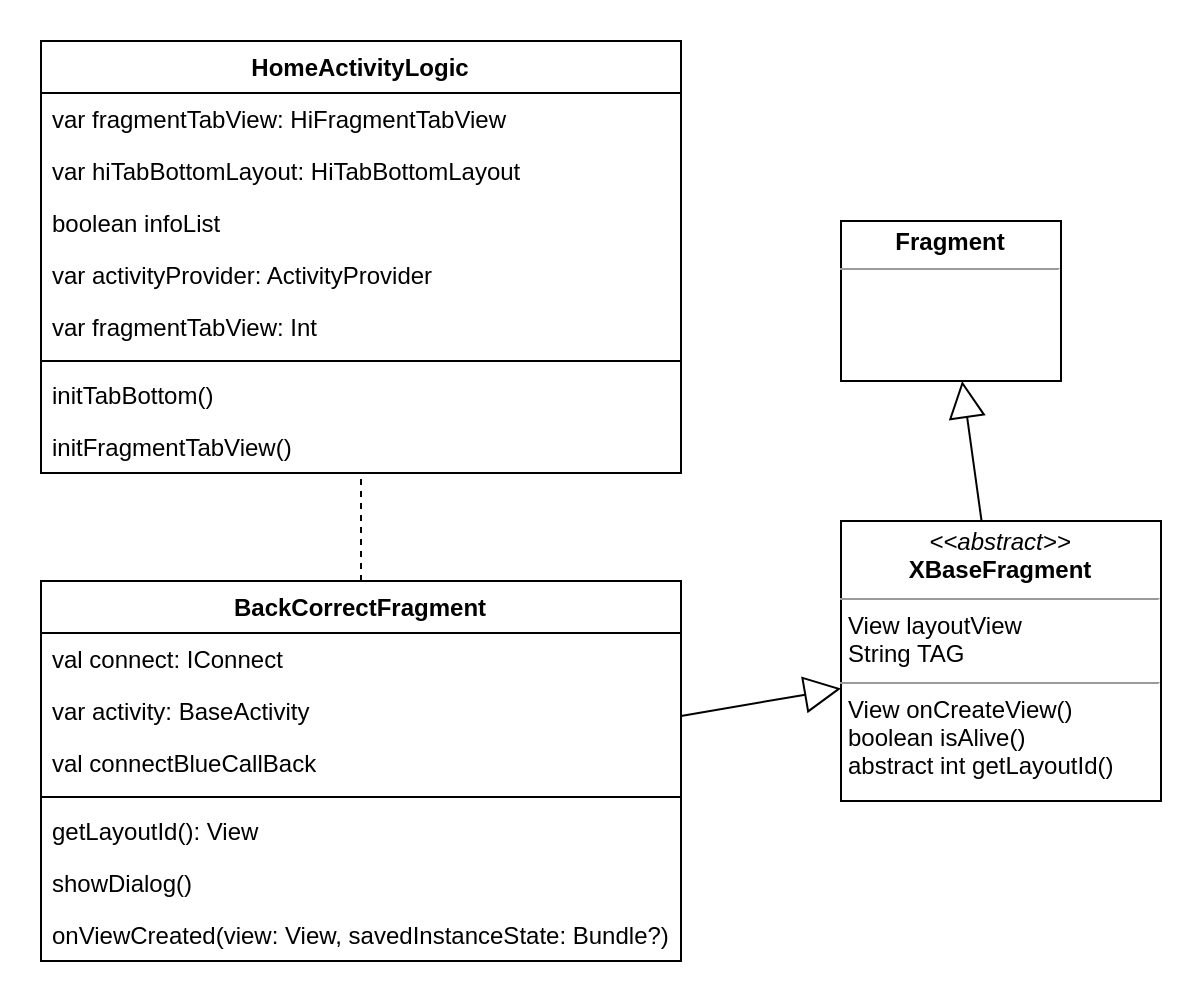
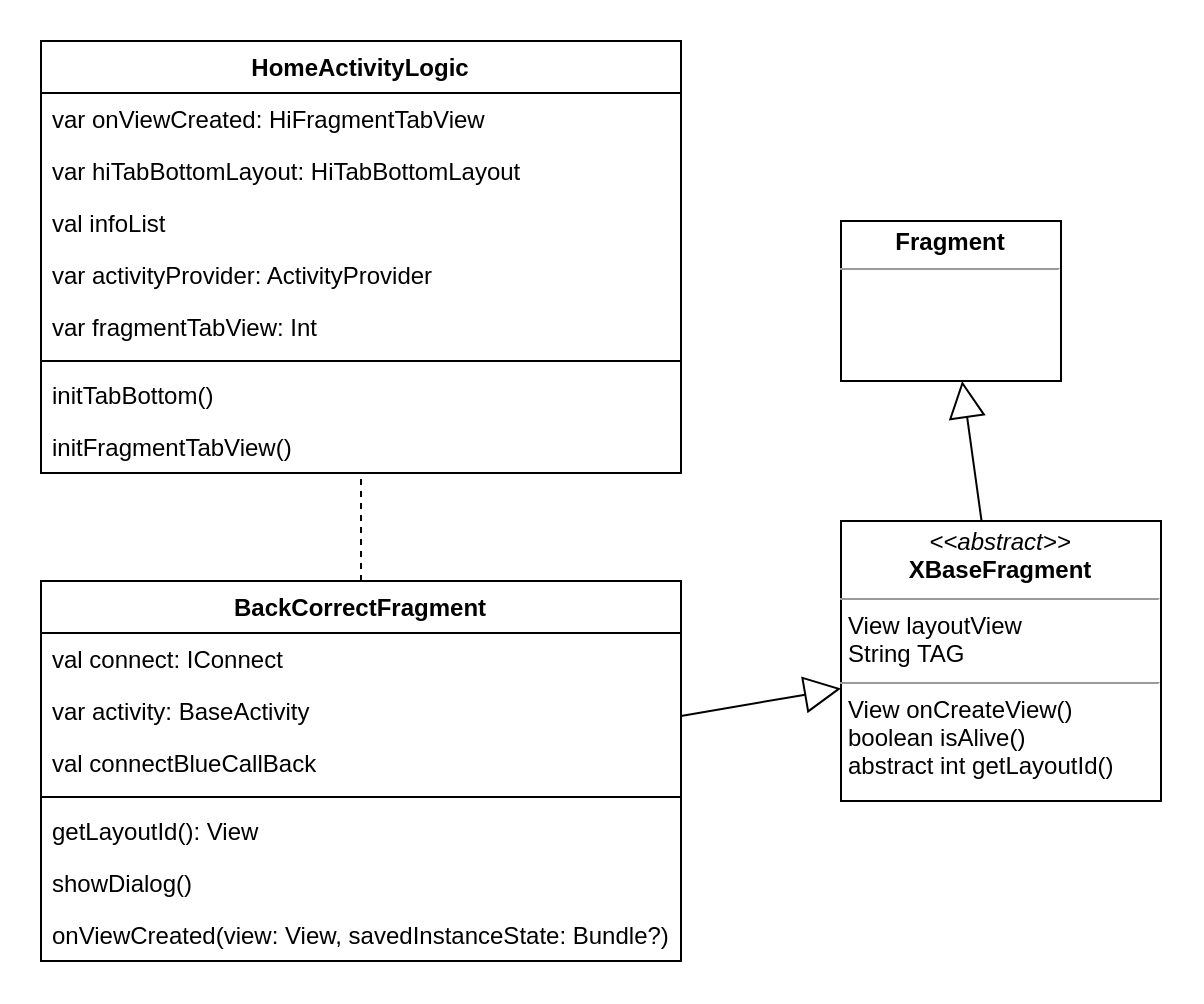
  <mxCell id="0" />
  <mxCell id="1" parent="0" />
  <mxCell id="2" value="BackCorrectFragment" style="swimlane;fontStyle=1;align=center;verticalAlign=top;childLayout=stackLayout;horizontal=1;startSize=26;horizontalStack=0;resizeParent=1;resizeParentMax=0;resizeLast=0;collapsible=1;marginBottom=0;" vertex="1" parent="1"><mxGeometry x="20" y="290" width="320" height="190" as="geometry" /></mxCell>
  <mxCell id="3" value="val connect: IConnect" style="text;strokeColor=none;fillColor=none;align=left;verticalAlign=top;spacingLeft=4;spacingRight=4;overflow=hidden;rotatable=0;points=[[0,0.5],[1,0.5]];portConstraint=eastwest;" vertex="1" parent="2"><mxGeometry y="26" width="320" height="26" as="geometry" /></mxCell>
  <mxCell id="4" value="var activity: BaseActivity" style="text;strokeColor=none;fillColor=none;align=left;verticalAlign=top;spacingLeft=4;spacingRight=4;overflow=hidden;rotatable=0;points=[[0,0.5],[1,0.5]];portConstraint=eastwest;" vertex="1" parent="2"><mxGeometry y="52" width="320" height="26" as="geometry" /></mxCell>
  <mxCell id="5" value="val connectBlueCallBack" style="text;strokeColor=none;fillColor=none;align=left;verticalAlign=top;spacingLeft=4;spacingRight=4;overflow=hidden;rotatable=0;points=[[0,0.5],[1,0.5]];portConstraint=eastwest;" vertex="1" parent="2"><mxGeometry y="78" width="320" height="26" as="geometry" /></mxCell>
  <mxCell id="6" value="" style="line;strokeWidth=1;fillColor=none;align=left;verticalAlign=middle;spacingTop=-1;spacingLeft=3;spacingRight=3;rotatable=0;labelPosition=right;points=[];portConstraint=eastwest;" vertex="1" parent="2"><mxGeometry y="104" width="320" height="8" as="geometry" /></mxCell>
  <mxCell id="7" value="getLayoutId(): View" style="text;strokeColor=none;fillColor=none;align=left;verticalAlign=top;spacingLeft=4;spacingRight=4;overflow=hidden;rotatable=0;points=[[0,0.5],[1,0.5]];portConstraint=eastwest;" vertex="1" parent="2"><mxGeometry y="112" width="320" height="26" as="geometry" /></mxCell>
  <mxCell id="8" value="showDialog()" style="text;strokeColor=none;fillColor=none;align=left;verticalAlign=top;spacingLeft=4;spacingRight=4;overflow=hidden;rotatable=0;points=[[0,0.5],[1,0.5]];portConstraint=eastwest;" vertex="1" parent="2"><mxGeometry y="138" width="320" height="26" as="geometry" /></mxCell>
  <mxCell id="9" value="onViewCreated(view: View, savedInstanceState: Bundle?)" style="text;strokeColor=none;fillColor=none;align=left;verticalAlign=top;spacingLeft=4;spacingRight=4;overflow=hidden;rotatable=0;points=[[0,0.5],[1,0.5]];portConstraint=eastwest;" vertex="1" parent="2"><mxGeometry y="164" width="320" height="26" as="geometry" /></mxCell>
  <mxCell id="10" value="&lt;p style=&quot;margin: 0px ; margin-top: 4px ; text-align: center&quot;&gt;&lt;i&gt;&amp;lt;&amp;lt;abstract&amp;gt;&amp;gt;&lt;/i&gt;&lt;br&gt;&lt;b&gt;XBaseFragment&lt;/b&gt;&lt;br&gt;&lt;/p&gt;&lt;hr size=&quot;1&quot;&gt;&lt;p style=&quot;margin: 0px ; margin-left: 4px&quot;&gt;View layoutView&lt;br&gt;String TAG&lt;/p&gt;&lt;hr size=&quot;1&quot;&gt;&lt;p style=&quot;margin: 0px ; margin-left: 4px&quot;&gt;View onCreateView()&lt;br&gt;boolean isAlive()&lt;/p&gt;&lt;p style=&quot;margin: 0px ; margin-left: 4px&quot;&gt;abstract int getLayoutId()&lt;br&gt;&lt;/p&gt;" style="verticalAlign=top;align=left;overflow=fill;fontSize=12;fontFamily=Helvetica;html=1;" vertex="1" parent="1"><mxGeometry x="420" y="260" width="160" height="140" as="geometry" /></mxCell>
  <mxCell id="11" value="" style="endArrow=block;endSize=16;endFill=0;html=1;" edge="1" parent="1" source="2" target="10"><mxGeometry width="160" relative="1" as="geometry"><mxPoint x="-30" y="270" as="sourcePoint" /><mxPoint x="130" y="270" as="targetPoint" /></mxGeometry></mxCell>
  <mxCell id="12" value="HomeActivityLogic" style="swimlane;fontStyle=1;align=center;verticalAlign=top;childLayout=stackLayout;horizontal=1;startSize=26;horizontalStack=0;resizeParent=1;resizeParentMax=0;resizeLast=0;collapsible=1;marginBottom=0;" vertex="1" parent="1"><mxGeometry x="20" y="20" width="320" height="216" as="geometry" /></mxCell>
- <mxCell id="13" value="var fragmentTabView: HiFragmentTabView" style="text;strokeColor=none;fillColor=none;align=left;verticalAlign=top;spacingLeft=4;spacingRight=4;overflow=hidden;rotatable=0;points=[[0,0.5],[1,0.5]];portConstraint=eastwest;" vertex="1" parent="12"><mxGeometry y="26" width="320" height="26" as="geometry" /></mxCell>
+ <mxCell id="13" value="var onViewCreated: HiFragmentTabView" style="text;strokeColor=none;fillColor=none;align=left;verticalAlign=top;spacingLeft=4;spacingRight=4;overflow=hidden;rotatable=0;points=[[0,0.5],[1,0.5]];portConstraint=eastwest;" vertex="1" parent="12"><mxGeometry y="26" width="320" height="26" as="geometry" /></mxCell>
  <mxCell id="14" value="var hiTabBottomLayout: HiTabBottomLayout" style="text;strokeColor=none;fillColor=none;align=left;verticalAlign=top;spacingLeft=4;spacingRight=4;overflow=hidden;rotatable=0;points=[[0,0.5],[1,0.5]];portConstraint=eastwest;" vertex="1" parent="12"><mxGeometry y="52" width="320" height="26" as="geometry" /></mxCell>
- <mxCell id="15" value="boolean infoList" style="text;strokeColor=none;fillColor=none;align=left;verticalAlign=top;spacingLeft=4;spacingRight=4;overflow=hidden;rotatable=0;points=[[0,0.5],[1,0.5]];portConstraint=eastwest;" vertex="1" parent="12"><mxGeometry y="78" width="320" height="26" as="geometry" /></mxCell>
+ <mxCell id="15" value="val infoList" style="text;strokeColor=none;fillColor=none;align=left;verticalAlign=top;spacingLeft=4;spacingRight=4;overflow=hidden;rotatable=0;points=[[0,0.5],[1,0.5]];portConstraint=eastwest;" vertex="1" parent="12"><mxGeometry y="78" width="320" height="26" as="geometry" /></mxCell>
  <mxCell id="16" value="var activityProvider: ActivityProvider" style="text;strokeColor=none;fillColor=none;align=left;verticalAlign=top;spacingLeft=4;spacingRight=4;overflow=hidden;rotatable=0;points=[[0,0.5],[1,0.5]];portConstraint=eastwest;" vertex="1" parent="12"><mxGeometry y="104" width="320" height="26" as="geometry" /></mxCell>
  <mxCell id="17" value="var fragmentTabView: Int" style="text;strokeColor=none;fillColor=none;align=left;verticalAlign=top;spacingLeft=4;spacingRight=4;overflow=hidden;rotatable=0;points=[[0,0.5],[1,0.5]];portConstraint=eastwest;" vertex="1" parent="12"><mxGeometry y="130" width="320" height="26" as="geometry" /></mxCell>
  <mxCell id="18" value="" style="line;strokeWidth=1;fillColor=none;align=left;verticalAlign=middle;spacingTop=-1;spacingLeft=3;spacingRight=3;rotatable=0;labelPosition=right;points=[];portConstraint=eastwest;" vertex="1" parent="12"><mxGeometry y="156" width="320" height="8" as="geometry" /></mxCell>
  <mxCell id="19" value="initTabBottom()" style="text;strokeColor=none;fillColor=none;align=left;verticalAlign=top;spacingLeft=4;spacingRight=4;overflow=hidden;rotatable=0;points=[[0,0.5],[1,0.5]];portConstraint=eastwest;" vertex="1" parent="12"><mxGeometry y="164" width="320" height="26" as="geometry" /></mxCell>
  <mxCell id="20" value="initFragmentTabView()" style="text;strokeColor=none;fillColor=none;align=left;verticalAlign=top;spacingLeft=4;spacingRight=4;overflow=hidden;rotatable=0;points=[[0,0.5],[1,0.5]];portConstraint=eastwest;" vertex="1" parent="12"><mxGeometry y="190" width="320" height="26" as="geometry" /></mxCell>
  <mxCell id="21" value="&lt;p style=&quot;margin: 0px ; margin-top: 4px ; text-align: center&quot;&gt;&lt;b&gt;Fragment&lt;/b&gt;&lt;br&gt;&lt;/p&gt;&lt;hr size=&quot;1&quot;&gt;&lt;div style=&quot;height: 2px&quot;&gt;&lt;/div&gt;" style="verticalAlign=top;align=left;overflow=fill;fontSize=12;fontFamily=Helvetica;html=1;" vertex="1" parent="1"><mxGeometry x="420" y="110" width="110" height="80" as="geometry" /></mxCell>
  <mxCell id="22" value="" style="endArrow=block;endSize=16;endFill=0;html=1;" edge="1" parent="1" source="10" target="21"><mxGeometry width="160" relative="1" as="geometry"><mxPoint x="380" y="230" as="sourcePoint" /><mxPoint x="540" y="230" as="targetPoint" /></mxGeometry></mxCell>
  <mxCell id="23" value="" style="endArrow=none;endSize=12;dashed=1;html=1;" edge="1" parent="1" source="2" target="12"><mxGeometry width="160" relative="1" as="geometry"><mxPoint x="-90" y="360" as="sourcePoint" /><mxPoint x="70" y="360" as="targetPoint" /></mxGeometry></mxCell>
